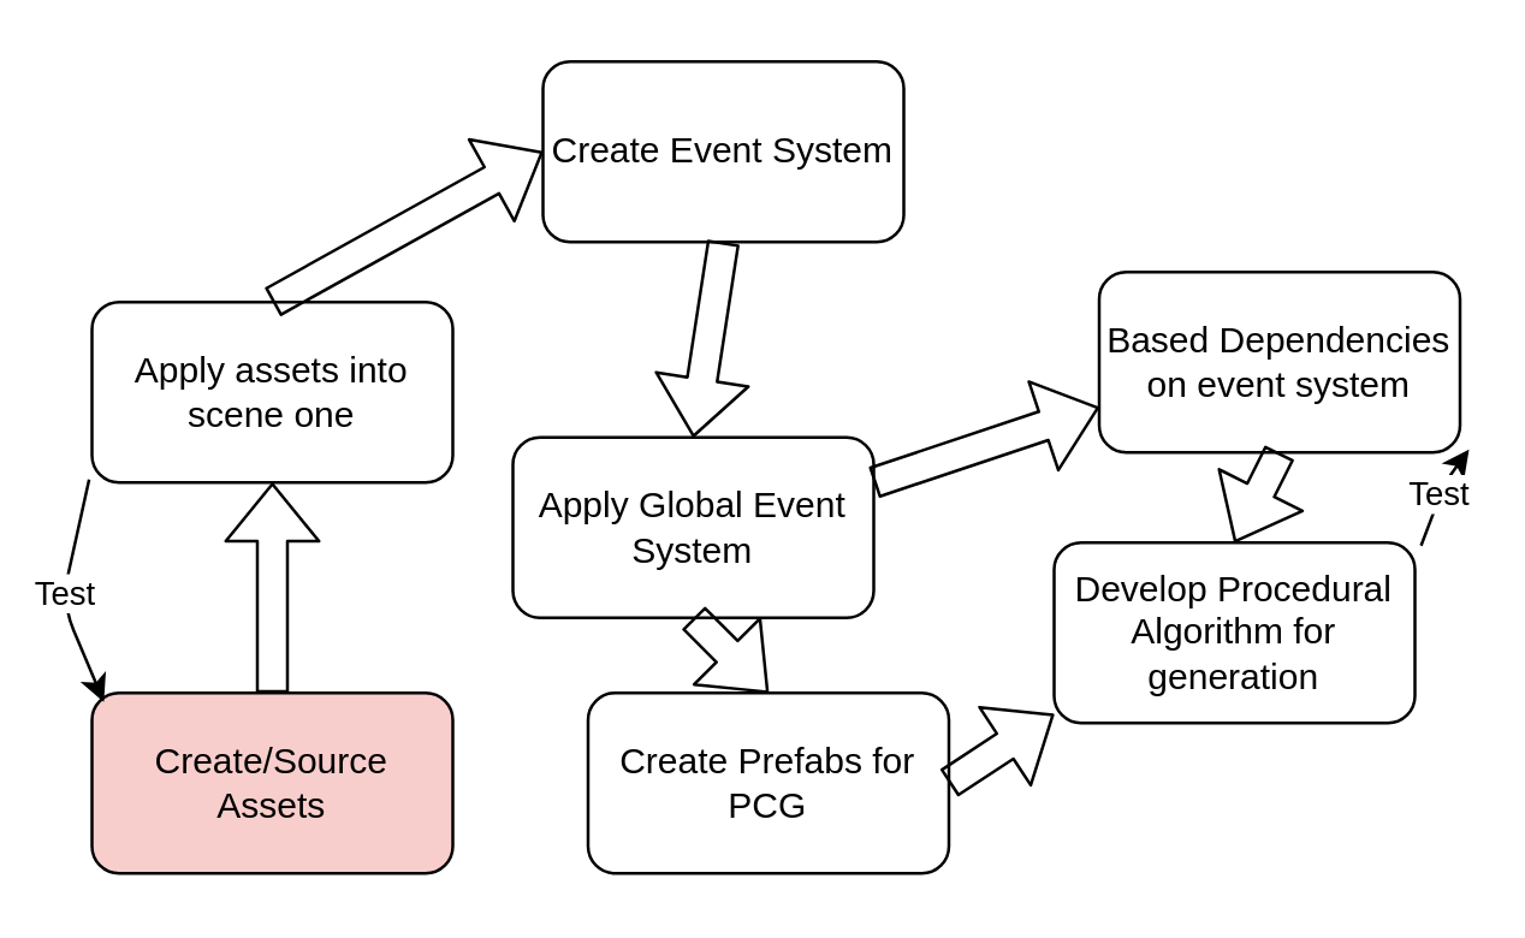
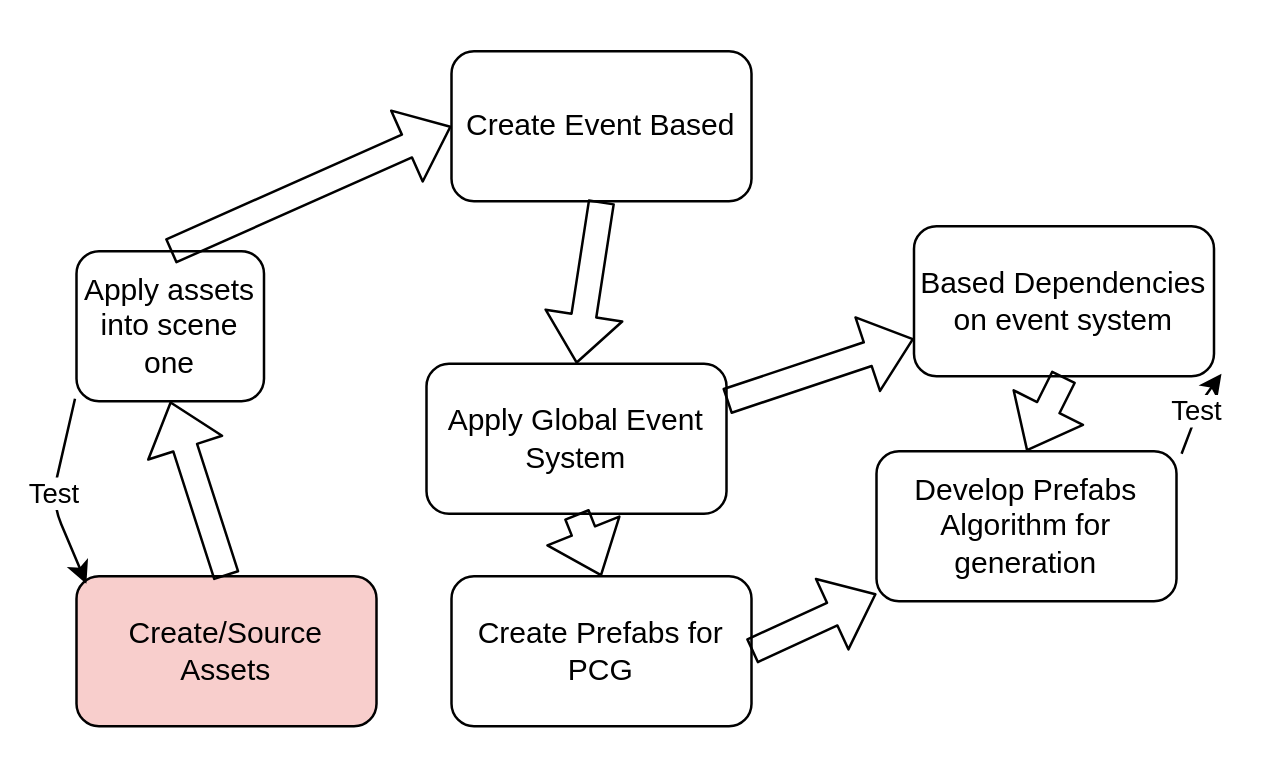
  <mxCell id="0" />
  <mxCell id="1" parent="0" />
  <mxCell id="2" value="&lt;div&gt;Create/Source&lt;/div&gt;&lt;div&gt;Assets&lt;br&gt;&lt;/div&gt;" style="rounded=1;whiteSpace=wrap;html=1;fillColor=#f8cecc;" vertex="1" parent="1"><mxGeometry x="30" y="230" width="120" height="60" as="geometry" /></mxCell>
- <mxCell id="3" value="Apply assets into scene one" style="rounded=1;whiteSpace=wrap;html=1;" vertex="1" parent="1"><mxGeometry x="30" y="100" width="120" height="60" as="geometry" /></mxCell>
+ <mxCell id="3" value="Apply assets into scene one" style="rounded=1;whiteSpace=wrap;html=1;" vertex="1" parent="1"><mxGeometry x="30" y="100" width="75" height="60" as="geometry" /></mxCell>
  <mxCell id="4" value="" style="shape=flexArrow;endArrow=classic;html=1;exitX=0.5;exitY=0;exitDx=0;exitDy=0;entryX=0.5;entryY=1;entryDx=0;entryDy=0;" edge="1" parent="1" source="2" target="3"><mxGeometry width="50" height="50" relative="1" as="geometry"><mxPoint x="30" y="270" as="sourcePoint" /><mxPoint x="90" y="200" as="targetPoint" /></mxGeometry></mxCell>
- <mxCell id="5" value="Create Event System" style="rounded=1;whiteSpace=wrap;html=1;" vertex="1" parent="1"><mxGeometry x="180" y="20" width="120" height="60" as="geometry" /></mxCell>
+ <mxCell id="5" value="Create Event Based" style="rounded=1;whiteSpace=wrap;html=1;" vertex="1" parent="1"><mxGeometry x="180" y="20" width="120" height="60" as="geometry" /></mxCell>
  <mxCell id="6" value="Apply Global Event System" style="rounded=1;whiteSpace=wrap;html=1;" vertex="1" parent="1"><mxGeometry x="170" y="145" width="120" height="60" as="geometry" /></mxCell>
  <mxCell id="7" value="" style="shape=flexArrow;endArrow=classic;html=1;exitX=0.5;exitY=1;exitDx=0;exitDy=0;entryX=0.5;entryY=0;entryDx=0;entryDy=0;" edge="1" parent="1" source="5" target="6"><mxGeometry width="50" height="50" relative="1" as="geometry"><mxPoint x="140" y="130" as="sourcePoint" /><mxPoint x="210" y="160" as="targetPoint" /></mxGeometry></mxCell>
- <mxCell id="8" value="&lt;div&gt;Create Prefabs for PCG&lt;/div&gt;" style="rounded=1;whiteSpace=wrap;html=1;" vertex="1" parent="1"><mxGeometry x="195" y="230" width="120" height="60" as="geometry" /></mxCell>
- <mxCell id="9" value="Develop Procedural Algorithm for generation" style="rounded=1;whiteSpace=wrap;html=1;" vertex="1" parent="1"><mxGeometry x="350" y="180" width="120" height="60" as="geometry" /></mxCell>
+ <mxCell id="8" value="&lt;div&gt;Create Prefabs for PCG&lt;/div&gt;" style="rounded=1;whiteSpace=wrap;html=1;" vertex="1" parent="1"><mxGeometry x="180" y="230" width="120" height="60" as="geometry" /></mxCell>
+ <mxCell id="9" value="Develop Prefabs Algorithm for generation" style="rounded=1;whiteSpace=wrap;html=1;" vertex="1" parent="1"><mxGeometry x="350" y="180" width="120" height="60" as="geometry" /></mxCell>
  <mxCell id="10" value="Based Dependencies on event system" style="rounded=1;whiteSpace=wrap;html=1;" vertex="1" parent="1"><mxGeometry x="365" y="90" width="120" height="60" as="geometry" /></mxCell>
  <mxCell id="11" value="" style="shape=flexArrow;endArrow=classic;html=1;exitX=0.5;exitY=0;exitDx=0;exitDy=0;entryX=0;entryY=0.5;entryDx=0;entryDy=0;" edge="1" parent="1" source="3" target="5"><mxGeometry width="50" height="50" relative="1" as="geometry"><mxPoint x="60" y="70" as="sourcePoint" /><mxPoint x="110" y="20" as="targetPoint" /></mxGeometry></mxCell>
  <mxCell id="12" value="" style="shape=flexArrow;endArrow=classic;html=1;entryX=0;entryY=0.75;entryDx=0;entryDy=0;exitX=1;exitY=0.25;exitDx=0;exitDy=0;" edge="1" parent="1" source="6" target="10"><mxGeometry width="50" height="50" relative="1" as="geometry"><mxPoint x="140" y="240" as="sourcePoint" /><mxPoint x="190" y="190" as="targetPoint" /></mxGeometry></mxCell>
  <mxCell id="13" value="" style="shape=flexArrow;endArrow=classic;html=1;entryX=0.5;entryY=0;entryDx=0;entryDy=0;exitX=0.5;exitY=1;exitDx=0;exitDy=0;" edge="1" parent="1" source="6" target="8"><mxGeometry width="50" height="50" relative="1" as="geometry"><mxPoint x="150" y="240" as="sourcePoint" /><mxPoint x="200" y="190" as="targetPoint" /></mxGeometry></mxCell>
  <mxCell id="14" value="" style="shape=flexArrow;endArrow=classic;html=1;exitX=1;exitY=0.5;exitDx=0;exitDy=0;entryX=0;entryY=0.95;entryDx=0;entryDy=0;entryPerimeter=0;" edge="1" parent="1" source="8" target="9"><mxGeometry width="50" height="50" relative="1" as="geometry"><mxPoint x="350" y="310" as="sourcePoint" /><mxPoint x="400" y="260" as="targetPoint" /></mxGeometry></mxCell>
  <mxCell id="15" value="" style="shape=flexArrow;endArrow=classic;html=1;entryX=0.5;entryY=0;entryDx=0;entryDy=0;exitX=0.5;exitY=1;exitDx=0;exitDy=0;" edge="1" parent="1" source="10" target="9"><mxGeometry width="50" height="50" relative="1" as="geometry"><mxPoint x="410" y="100" as="sourcePoint" /><mxPoint x="460" y="50" as="targetPoint" /></mxGeometry></mxCell>
  <mxCell id="16" value="Test" style="endArrow=classic;html=1;entryX=0.033;entryY=0.05;entryDx=0;entryDy=0;exitX=-0.008;exitY=0.983;exitDx=0;exitDy=0;entryPerimeter=0;exitPerimeter=0;" edge="1" parent="1" source="3" target="2"><mxGeometry width="50" height="50" relative="1" as="geometry"><mxPoint x="-40" y="220" as="sourcePoint" /><mxPoint x="10" y="170" as="targetPoint" /><Array as="points"><mxPoint x="20" y="200" /></Array></mxGeometry></mxCell>
  <mxCell id="17" value="&lt;div&gt;Test&lt;/div&gt;" style="endArrow=classic;html=1;entryX=1.025;entryY=0.983;entryDx=0;entryDy=0;entryPerimeter=0;exitX=1.017;exitY=0.017;exitDx=0;exitDy=0;exitPerimeter=0;" edge="1" parent="1" source="9" target="10"><mxGeometry width="50" height="50" relative="1" as="geometry"><mxPoint x="510" y="210" as="sourcePoint" /><mxPoint x="560" y="160" as="targetPoint" /><Array as="points"><mxPoint x="480" y="160" /></Array></mxGeometry></mxCell>
